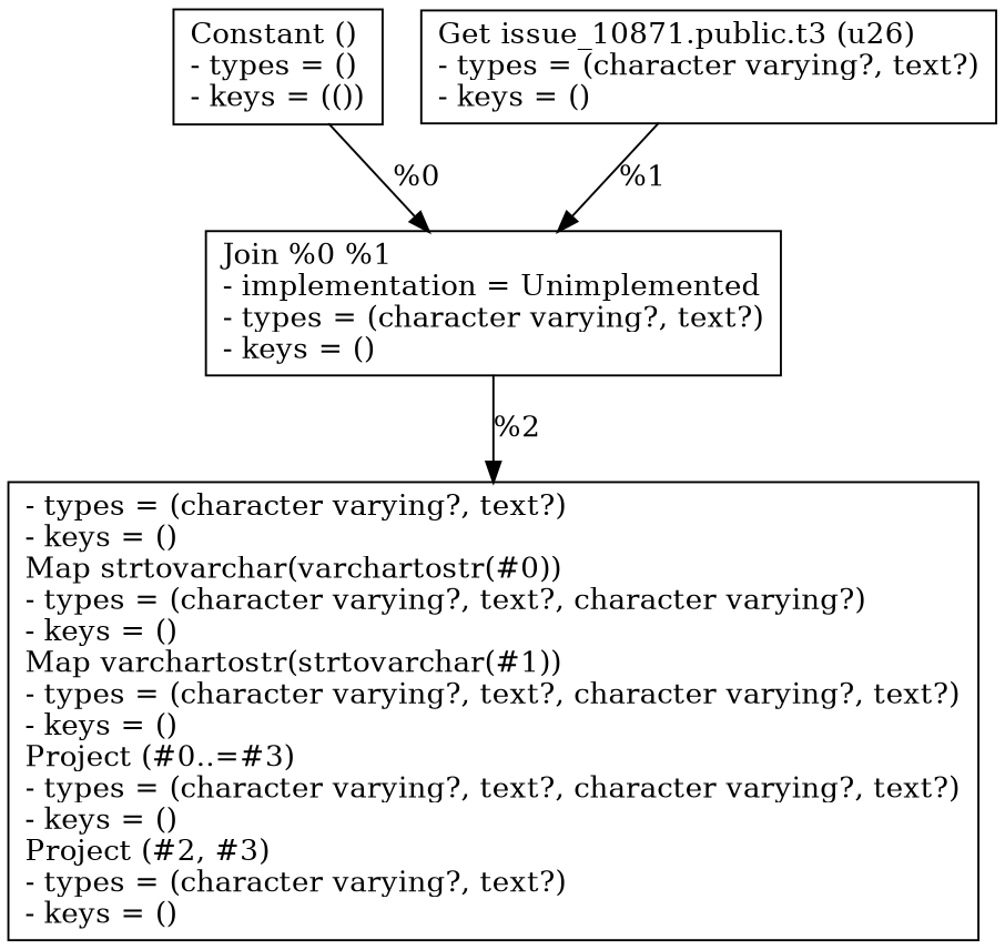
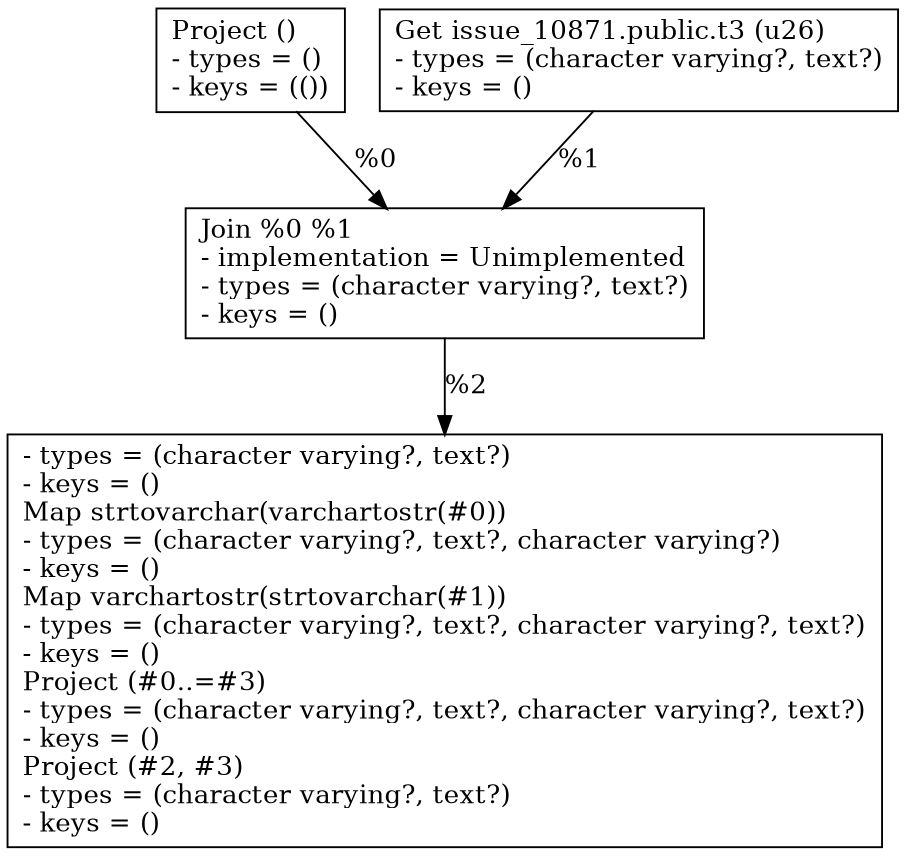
  digraph {
    node [shape=record]
-   n1 [label="Constant ()\l- types = ()\l- keys = (())\l"]
+   n1 [label="Project ()\l- types = ()\l- keys = (())\l"]
    n2 [label="Join %0 %1\l- implementation = Unimplemented\l- types = (character varying?, text?)\l- keys = ()\l"]
    n3 [label="Get issue_10871.public.t3 (u26)\l- types = (character varying?, text?)\l- keys = ()\l"]
    n4 [label="- types = (character varying?, text?)\l- keys = ()\lMap strtovarchar(varchartostr(#0))\l- types = (character varying?, text?, character varying?)\l- keys = ()\lMap varchartostr(strtovarchar(#1))\l- types = (character varying?, text?, character varying?, text?)\l- keys = ()\lProject (#0..=#3)\l- types = (character varying?, text?, character varying?, text?)\l- keys = ()\lProject (#2, #3)\l- types = (character varying?, text?)\l- keys = ()\l"]
    n1 -> n2 [label="%0\l"]
    n2 -> n4 [label="%2\l"]
    n3 -> n2 [label="%1\l"]
  }
